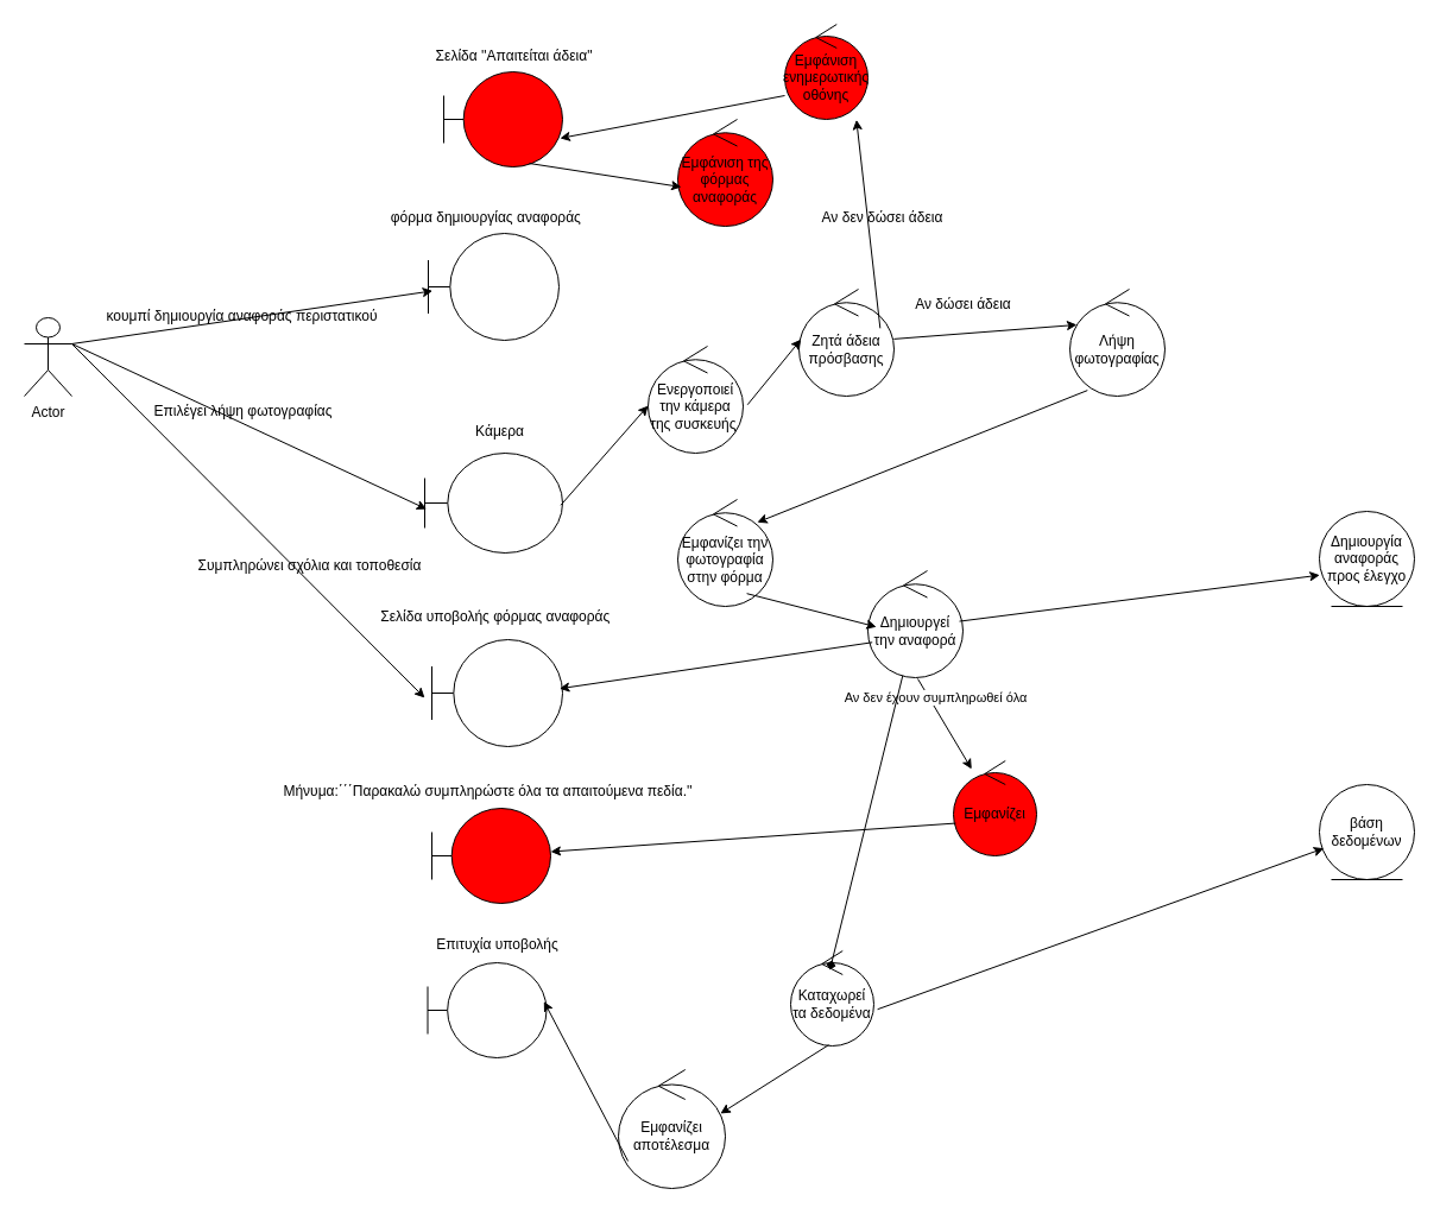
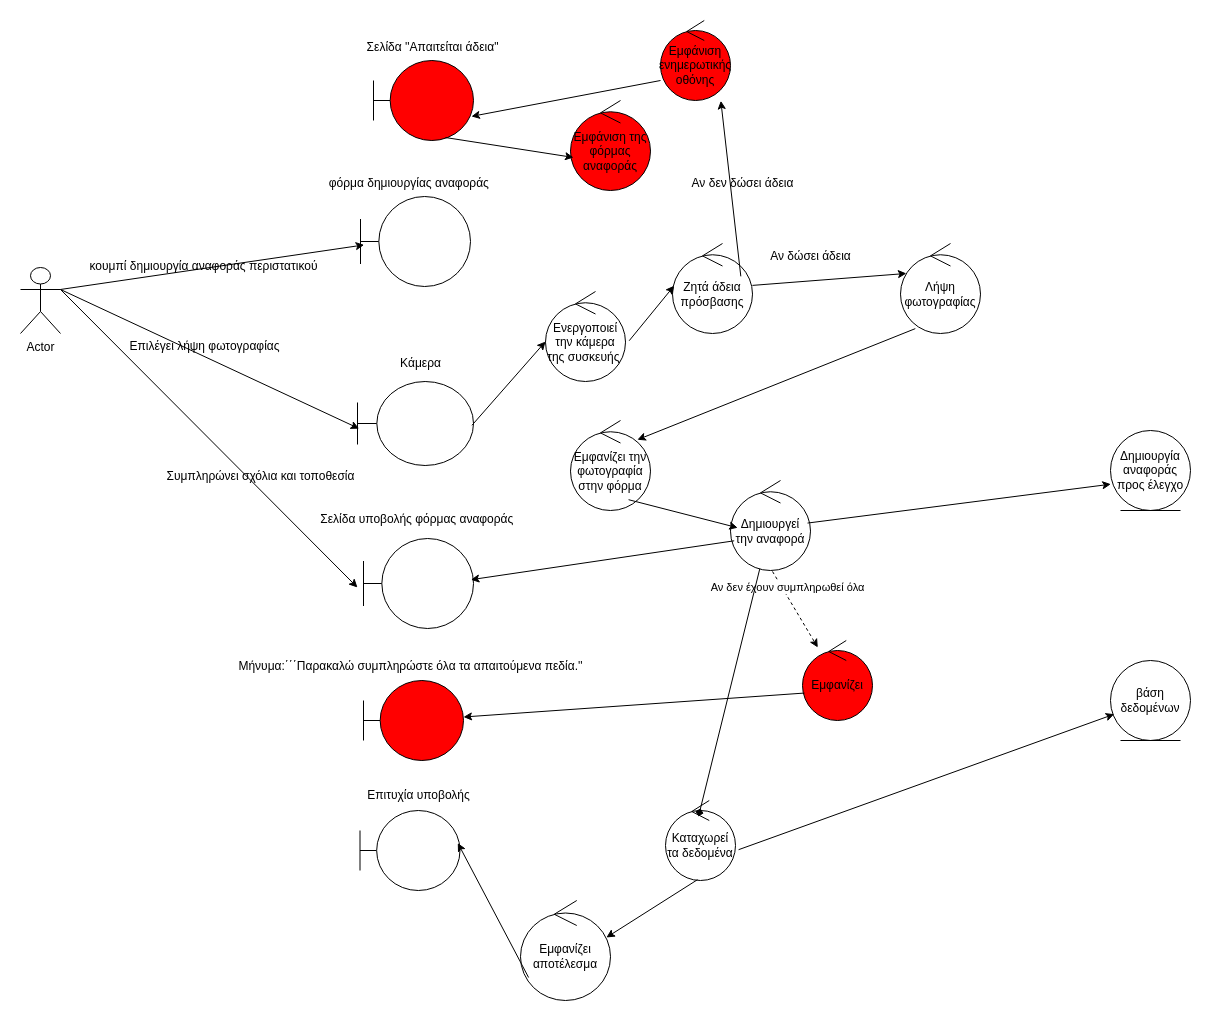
  <mxCell id="0" />
  <mxCell id="1" parent="0" />
  <mxCell id="2" value="Actor" style="shape=umlActor;verticalLabelPosition=bottom;verticalAlign=top;html=1;" vertex="1" parent="1"><mxGeometry x="20" y="267" width="40" height="66" as="geometry" /></mxCell>
  <mxCell id="3" value="" style="shape=umlBoundary;whiteSpace=wrap;html=1;" vertex="1" parent="1"><mxGeometry x="360" y="196" width="110" height="90" as="geometry" /></mxCell>
  <mxCell id="4" value="" style="shape=umlBoundary;whiteSpace=wrap;html=1;" vertex="1" parent="1"><mxGeometry x="357" y="381" width="116" height="84" as="geometry" /></mxCell>
  <mxCell id="5" style="edgeStyle=orthogonalEdgeStyle;rounded=0;orthogonalLoop=1;jettySize=auto;html=1;exitX=1;exitY=0.5;exitDx=0;exitDy=0;" edge="1" parent="1"><mxGeometry relative="1" as="geometry"><mxPoint x="399" y="390" as="sourcePoint" /><mxPoint x="399" y="390" as="targetPoint" /></mxGeometry></mxCell>
  <mxCell id="6" value="βάση δεδομένων" style="ellipse;shape=umlEntity;whiteSpace=wrap;html=1;" vertex="1" parent="1"><mxGeometry x="1110" y="660" width="80" height="80" as="geometry" /></mxCell>
  <mxCell id="7" value="" style="shape=umlBoundary;whiteSpace=wrap;html=1;" vertex="1" parent="1"><mxGeometry x="363" y="538" width="110" height="90" as="geometry" /></mxCell>
  <mxCell id="8" value="Δημιουργία αναφοράς προς έλεγχο" style="ellipse;shape=umlEntity;whiteSpace=wrap;html=1;" vertex="1" parent="1"><mxGeometry x="1110" y="430" width="80" height="80" as="geometry" /></mxCell>
  <mxCell id="9" value="Εμφανίζει αποτέλεσμα" style="ellipse;shape=umlControl;whiteSpace=wrap;html=1;" vertex="1" parent="1"><mxGeometry x="520" y="900" width="90" height="100" as="geometry" /></mxCell>
  <mxCell id="10" value="Ενεργοποιεί την κάμερα της συσκευής&amp;nbsp;" style="ellipse;shape=umlControl;whiteSpace=wrap;html=1;" vertex="1" parent="1"><mxGeometry x="545" y="291" width="80" height="90" as="geometry" /></mxCell>
  <mxCell id="11" value="Εμφάνιση ενημερωτικής οθόνης" style="ellipse;shape=umlControl;whiteSpace=wrap;html=1;fillColor=#FF0000;" vertex="1" parent="1"><mxGeometry x="660" y="20" width="70" height="80" as="geometry" /></mxCell>
  <mxCell id="12" value="" style="shape=umlBoundary;whiteSpace=wrap;html=1;fillColor=#FF0000;" vertex="1" parent="1"><mxGeometry x="373" y="60" width="100" height="80" as="geometry" /></mxCell>
  <mxCell id="13" value="κουμπί δημιουργία αναφοράς περιστατικού" style="text;html=1;align=center;verticalAlign=middle;resizable=0;points=[];autosize=1;strokeColor=none;fillColor=none;" vertex="1" parent="1"><mxGeometry x="80" y="253" width="246" height="26" as="geometry" /></mxCell>
  <mxCell id="14" value="φόρμα δημιουργίας αναφοράς&amp;nbsp;" style="text;html=1;align=center;verticalAlign=middle;resizable=0;points=[];autosize=1;strokeColor=none;fillColor=none;" vertex="1" parent="1"><mxGeometry x="319" y="170" width="181" height="26" as="geometry" /></mxCell>
  <mxCell id="15" value="Επιλέγει λήψη φωτογραφίας" style="text;html=1;align=center;verticalAlign=middle;resizable=0;points=[];autosize=1;strokeColor=none;fillColor=none;" vertex="1" parent="1"><mxGeometry x="120" y="333" width="168" height="26" as="geometry" /></mxCell>
  <mxCell id="16" value="Ζητά άδεια πρόσβασης" style="ellipse;shape=umlControl;whiteSpace=wrap;html=1;" vertex="1" parent="1"><mxGeometry x="672" y="243" width="80" height="90" as="geometry" /></mxCell>
  <mxCell id="17" value="Λήψη φωτογραφίας" style="ellipse;shape=umlControl;whiteSpace=wrap;html=1;" vertex="1" parent="1"><mxGeometry x="900" y="243" width="80" height="90" as="geometry" /></mxCell>
  <mxCell id="18" value="Εμφανίζει την φωτογραφία στην φόρμα" style="ellipse;shape=umlControl;whiteSpace=wrap;html=1;" vertex="1" parent="1"><mxGeometry x="570" y="420" width="80" height="90" as="geometry" /></mxCell>
  <mxCell id="19" value="Σελίδα υποβολής φόρμας αναφοράς&amp;nbsp;" style="text;html=1;align=center;verticalAlign=middle;resizable=0;points=[];autosize=1;strokeColor=none;fillColor=none;" vertex="1" parent="1"><mxGeometry x="311" y="506" width="214" height="26" as="geometry" /></mxCell>
  <mxCell id="20" value="Συμπληρώνει σχόλια και τοποθεσία" style="text;html=1;align=center;verticalAlign=middle;resizable=0;points=[];autosize=1;strokeColor=none;fillColor=none;" vertex="1" parent="1"><mxGeometry x="157" y="463" width="206" height="26" as="geometry" /></mxCell>
  <mxCell id="21" value="Δημιουργεί την αναφορά" style="ellipse;shape=umlControl;whiteSpace=wrap;html=1;" vertex="1" parent="1"><mxGeometry x="730" y="480" width="80" height="90" as="geometry" /></mxCell>
  <mxCell id="22" value="Αν δώσει άδεια" style="text;html=1;align=center;verticalAlign=middle;resizable=0;points=[];autosize=1;strokeColor=none;fillColor=none;" vertex="1" parent="1"><mxGeometry x="760" y="243" width="99" height="26" as="geometry" /></mxCell>
  <mxCell id="23" value="Αν δεν δώσει άδεια" style="text;html=1;align=center;verticalAlign=middle;resizable=0;points=[];autosize=1;strokeColor=none;fillColor=none;" vertex="1" parent="1"><mxGeometry x="682" y="170" width="120" height="26" as="geometry" /></mxCell>
  <mxCell id="24" value="Σελίδα ''Απαιτείται άδεια&quot;" style="text;html=1;align=center;verticalAlign=middle;resizable=0;points=[];autosize=1;strokeColor=none;fillColor=none;" vertex="1" parent="1"><mxGeometry x="357" y="34" width="150" height="26" as="geometry" /></mxCell>
  <mxCell id="25" value="" style="endArrow=classic;html=1;rounded=0;exitX=1;exitY=0.333;exitDx=0;exitDy=0;exitPerimeter=0;entryX=0.033;entryY=0.538;entryDx=0;entryDy=0;entryPerimeter=0;" edge="1" parent="1" source="2" target="3"><mxGeometry width="50" height="50" relative="1" as="geometry"><mxPoint x="550" y="480" as="sourcePoint" /><mxPoint x="600" y="430" as="targetPoint" /></mxGeometry></mxCell>
  <mxCell id="26" value="" style="endArrow=classic;html=1;rounded=0;exitX=1;exitY=0.333;exitDx=0;exitDy=0;exitPerimeter=0;entryX=0.014;entryY=0.561;entryDx=0;entryDy=0;entryPerimeter=0;" edge="1" parent="1" source="2" target="4"><mxGeometry width="50" height="50" relative="1" as="geometry"><mxPoint x="550" y="480" as="sourcePoint" /><mxPoint x="600" y="430" as="targetPoint" /></mxGeometry></mxCell>
  <mxCell id="27" value="" style="endArrow=classic;html=1;rounded=0;exitX=1;exitY=0.333;exitDx=0;exitDy=0;exitPerimeter=0;entryX=-0.055;entryY=0.544;entryDx=0;entryDy=0;entryPerimeter=0;" edge="1" parent="1" source="2" target="7"><mxGeometry width="50" height="50" relative="1" as="geometry"><mxPoint x="550" y="480" as="sourcePoint" /><mxPoint x="600" y="430" as="targetPoint" /></mxGeometry></mxCell>
  <mxCell id="28" value="Κάμερα" style="text;html=1;align=center;verticalAlign=middle;resizable=0;points=[];autosize=1;strokeColor=none;fillColor=none;" vertex="1" parent="1"><mxGeometry x="390" y="348" width="60" height="30" as="geometry" /></mxCell>
  <mxCell id="29" value="" style="endArrow=classic;html=1;rounded=0;exitX=0.987;exitY=0.521;exitDx=0;exitDy=0;exitPerimeter=0;entryX=0;entryY=0.556;entryDx=0;entryDy=0;entryPerimeter=0;" edge="1" parent="1" source="4" target="10"><mxGeometry width="50" height="50" relative="1" as="geometry"><mxPoint x="550" y="480" as="sourcePoint" /><mxPoint x="600" y="430" as="targetPoint" /></mxGeometry></mxCell>
  <mxCell id="30" value="" style="endArrow=classic;html=1;rounded=0;exitX=1.046;exitY=0.547;exitDx=0;exitDy=0;exitPerimeter=0;entryX=0.021;entryY=0.469;entryDx=0;entryDy=0;entryPerimeter=0;" edge="1" parent="1" source="10" target="16"><mxGeometry width="50" height="50" relative="1" as="geometry"><mxPoint x="550" y="480" as="sourcePoint" /><mxPoint x="600" y="430" as="targetPoint" /></mxGeometry></mxCell>
  <mxCell id="31" value="" style="endArrow=classic;html=1;rounded=0;entryX=0.074;entryY=0.333;entryDx=0;entryDy=0;entryPerimeter=0;" edge="1" parent="1" source="16" target="17"><mxGeometry width="50" height="50" relative="1" as="geometry"><mxPoint x="550" y="320" as="sourcePoint" /><mxPoint x="600" y="270" as="targetPoint" /></mxGeometry></mxCell>
  <mxCell id="32" value="" style="endArrow=classic;html=1;rounded=0;exitX=0.854;exitY=0.365;exitDx=0;exitDy=0;exitPerimeter=0;entryX=0.862;entryY=1.004;entryDx=0;entryDy=0;entryPerimeter=0;" edge="1" parent="1" source="16" target="11"><mxGeometry width="50" height="50" relative="1" as="geometry"><mxPoint x="550" y="480" as="sourcePoint" /><mxPoint x="600" y="430" as="targetPoint" /></mxGeometry></mxCell>
  <mxCell id="33" value="" style="endArrow=classic;html=1;rounded=0;exitX=0.185;exitY=0.946;exitDx=0;exitDy=0;exitPerimeter=0;entryX=0.836;entryY=0.214;entryDx=0;entryDy=0;entryPerimeter=0;" edge="1" parent="1" source="17" target="18"><mxGeometry width="50" height="50" relative="1" as="geometry"><mxPoint x="550" y="480" as="sourcePoint" /><mxPoint x="600" y="430" as="targetPoint" /></mxGeometry></mxCell>
  <mxCell id="34" value="" style="endArrow=classic;html=1;rounded=0;exitX=0.726;exitY=0.88;exitDx=0;exitDy=0;exitPerimeter=0;entryX=0.09;entryY=0.525;entryDx=0;entryDy=0;entryPerimeter=0;" edge="1" parent="1" source="18" target="21"><mxGeometry width="50" height="50" relative="1" as="geometry"><mxPoint x="550" y="480" as="sourcePoint" /><mxPoint x="600" y="430" as="targetPoint" /></mxGeometry></mxCell>
  <mxCell id="35" value="" style="endArrow=classic;html=1;rounded=0;exitX=0.046;exitY=0.67;exitDx=0;exitDy=0;exitPerimeter=0;entryX=0.976;entryY=0.458;entryDx=0;entryDy=0;entryPerimeter=0;" edge="1" parent="1" source="21" target="7"><mxGeometry width="50" height="50" relative="1" as="geometry"><mxPoint x="550" y="480" as="sourcePoint" /><mxPoint x="600" y="430" as="targetPoint" /></mxGeometry></mxCell>
  <mxCell id="36" value="" style="endArrow=classic;html=1;rounded=0;exitX=0.963;exitY=0.473;exitDx=0;exitDy=0;exitPerimeter=0;entryX=0.004;entryY=0.671;entryDx=0;entryDy=0;entryPerimeter=0;" edge="1" parent="1" source="21" target="8"><mxGeometry width="50" height="50" relative="1" as="geometry"><mxPoint x="550" y="480" as="sourcePoint" /><mxPoint x="600" y="430" as="targetPoint" /></mxGeometry></mxCell>
  <mxCell id="37" value="Καταχωρεί τα δεδομένα" style="ellipse;shape=umlControl;whiteSpace=wrap;html=1;" vertex="1" parent="1"><mxGeometry x="665" y="800" width="70" height="80" as="geometry" /></mxCell>
  <mxCell id="38" value="" style="endArrow=classic;html=1;rounded=0;exitX=1.044;exitY=0.615;exitDx=0;exitDy=0;exitPerimeter=0;entryX=0.046;entryY=0.671;entryDx=0;entryDy=0;entryPerimeter=0;" edge="1" parent="1" source="37" target="6"><mxGeometry width="50" height="50" relative="1" as="geometry"><mxPoint x="550" y="650" as="sourcePoint" /><mxPoint x="600" y="600" as="targetPoint" /></mxGeometry></mxCell>
  <mxCell id="39" value="" style="endArrow=classic;html=1;rounded=0;exitX=0.457;exitY=0.99;exitDx=0;exitDy=0;exitPerimeter=0;entryX=0.954;entryY=0.37;entryDx=0;entryDy=0;entryPerimeter=0;" edge="1" parent="1" source="37" target="9"><mxGeometry width="50" height="50" relative="1" as="geometry"><mxPoint x="550" y="650" as="sourcePoint" /><mxPoint x="600" y="600" as="targetPoint" /></mxGeometry></mxCell>
  <mxCell id="40" value="" style="shape=umlBoundary;whiteSpace=wrap;html=1;" vertex="1" parent="1"><mxGeometry x="359.5" y="810" width="100" height="80" as="geometry" /></mxCell>
  <mxCell id="41" value="Επιτυχία υποβολής" style="text;html=1;align=center;verticalAlign=middle;resizable=0;points=[];autosize=1;strokeColor=none;fillColor=none;" vertex="1" parent="1"><mxGeometry x="353" y="780" width="130" height="30" as="geometry" /></mxCell>
  <mxCell id="42" value="" style="endArrow=classic;html=1;rounded=0;exitX=0.09;exitY=0.77;exitDx=0;exitDy=0;exitPerimeter=0;entryX=0.978;entryY=0.407;entryDx=0;entryDy=0;entryPerimeter=0;" edge="1" parent="1" source="9" target="40"><mxGeometry width="50" height="50" relative="1" as="geometry"><mxPoint x="550" y="650" as="sourcePoint" /><mxPoint x="600" y="600" as="targetPoint" /></mxGeometry></mxCell>
  <mxCell id="43" value="" style="endArrow=classic;html=1;rounded=0;exitX=0;exitY=0.75;exitDx=0;exitDy=0;exitPerimeter=0;entryX=0.979;entryY=0.699;entryDx=0;entryDy=0;entryPerimeter=0;" edge="1" parent="1" source="11" target="12"><mxGeometry width="50" height="50" relative="1" as="geometry"><mxPoint x="550" y="230" as="sourcePoint" /><mxPoint x="600" y="180" as="targetPoint" /></mxGeometry></mxCell>
- <mxCell id="44" value="" style="endArrow=classic;html=1;rounded=0;exitX=0.525;exitY=1.011;exitDx=0;exitDy=0;exitPerimeter=0;" edge="1" parent="1" source="21" target="46"><mxGeometry width="50" height="50" relative="1" as="geometry"><mxPoint x="741.4" y="682.53" as="sourcePoint" /><mxPoint x="910" y="890" as="targetPoint" /></mxGeometry></mxCell>
+ <mxCell id="44" value="" style="endArrow=classic;html=1;rounded=0;exitX=0.525;exitY=1.011;exitDx=0;exitDy=0;exitPerimeter=0;dashed=1;" edge="1" parent="1" source="21" target="46"><mxGeometry width="50" height="50" relative="1" as="geometry"><mxPoint x="741.4" y="682.53" as="sourcePoint" /><mxPoint x="910" y="890" as="targetPoint" /></mxGeometry></mxCell>
  <mxCell id="45" value="Αν δεν έχουν συμπληρωθεί όλα" style="edgeLabel;html=1;align=center;verticalAlign=middle;resizable=0;points=[];" vertex="1" connectable="0" parent="44"><mxGeometry x="-0.516" y="4" relative="1" as="geometry"><mxPoint as="offset" /></mxGeometry></mxCell>
  <mxCell id="46" value="Εμφανίζει" style="ellipse;shape=umlControl;whiteSpace=wrap;html=1;fillColor=#FF0000;" vertex="1" parent="1"><mxGeometry x="802" y="640" width="70" height="80" as="geometry" /></mxCell>
  <mxCell id="47" value="" style="endArrow=classic;html=1;rounded=0;exitX=0.029;exitY=0.657;exitDx=0;exitDy=0;exitPerimeter=0;" edge="1" parent="1" source="46" target="48"><mxGeometry width="50" height="50" relative="1" as="geometry"><mxPoint x="590" y="1060" as="sourcePoint" /><mxPoint x="450" y="1180" as="targetPoint" /></mxGeometry></mxCell>
  <mxCell id="48" value="" style="shape=umlBoundary;whiteSpace=wrap;html=1;fillColor=#FF0000;" vertex="1" parent="1"><mxGeometry x="363" y="680" width="100" height="80" as="geometry" /></mxCell>
  <mxCell id="49" value="Εμφάνιση της φόρμας αναφοράς" style="ellipse;shape=umlControl;whiteSpace=wrap;html=1;fillColor=#FF0000;" vertex="1" parent="1"><mxGeometry x="570" y="100" width="80" height="90" as="geometry" /></mxCell>
  <mxCell id="50" value="" style="endArrow=classic;html=1;rounded=0;exitX=0.72;exitY=0.963;exitDx=0;exitDy=0;exitPerimeter=0;entryX=0.038;entryY=0.633;entryDx=0;entryDy=0;entryPerimeter=0;" edge="1" parent="1" source="12" target="49"><mxGeometry width="50" height="50" relative="1" as="geometry"><mxPoint x="530" y="158" as="sourcePoint" /><mxPoint x="341" y="140" as="targetPoint" /></mxGeometry></mxCell>
  <mxCell id="51" value="Μήνυμα:΄΄΄Παρακαλώ συμπληρώστε όλα τα απαιτούμενα πεδία.''&lt;span style=&quot;font-size:12.0pt;line-height:115%;&lt;br/&gt;font-family:&amp;quot;Calibri&amp;quot;,&amp;quot;sans-serif&amp;quot;;mso-ascii-theme-font:minor-latin;mso-fareast-font-family:&lt;br/&gt;Calibri;mso-fareast-theme-font:minor-latin;mso-hansi-theme-font:minor-latin;&lt;br/&gt;mso-bidi-font-family:&amp;quot;Times New Roman&amp;quot;;mso-bidi-theme-font:minor-bidi;&lt;br/&gt;mso-ansi-language:EL;mso-fareast-language:EN-US;mso-bidi-language:AR-SA&quot;&gt;&lt;br&gt;&lt;/span&gt;" style="text;html=1;align=center;verticalAlign=middle;resizable=0;points=[];autosize=1;strokeColor=none;fillColor=none;" vertex="1" parent="1"><mxGeometry x="224.5" y="650" width="370" height="30" as="geometry" /></mxCell>
  <mxCell id="52" value="" style="endArrow=diamond;html=1;rounded=0;entryX=0.471;entryY=0.2;entryDx=0;entryDy=0;entryPerimeter=0;" edge="1" parent="1" source="21" target="37"><mxGeometry width="50" height="50" relative="1" as="geometry"><mxPoint x="814" y="703" as="sourcePoint" /><mxPoint x="473" y="726" as="targetPoint" /></mxGeometry></mxCell>
